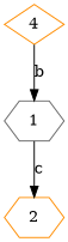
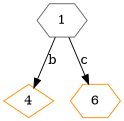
  digraph {
    node [color=darkorange shape=hexagon]
    n1 [label=4 shape=diamond]
    1 [color=gray40]
-   2
-   n1 -> 1 [label=b]
+   2 [label=6]
+   1 -> n1 [label=b]
    1 -> 2 [label=c]
  }
